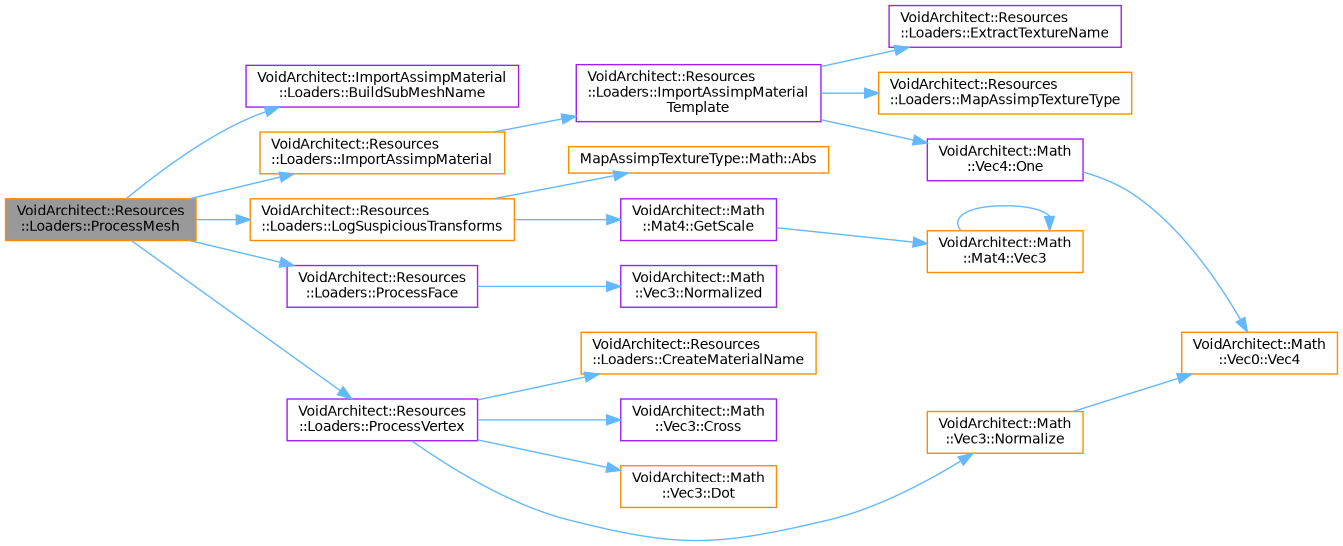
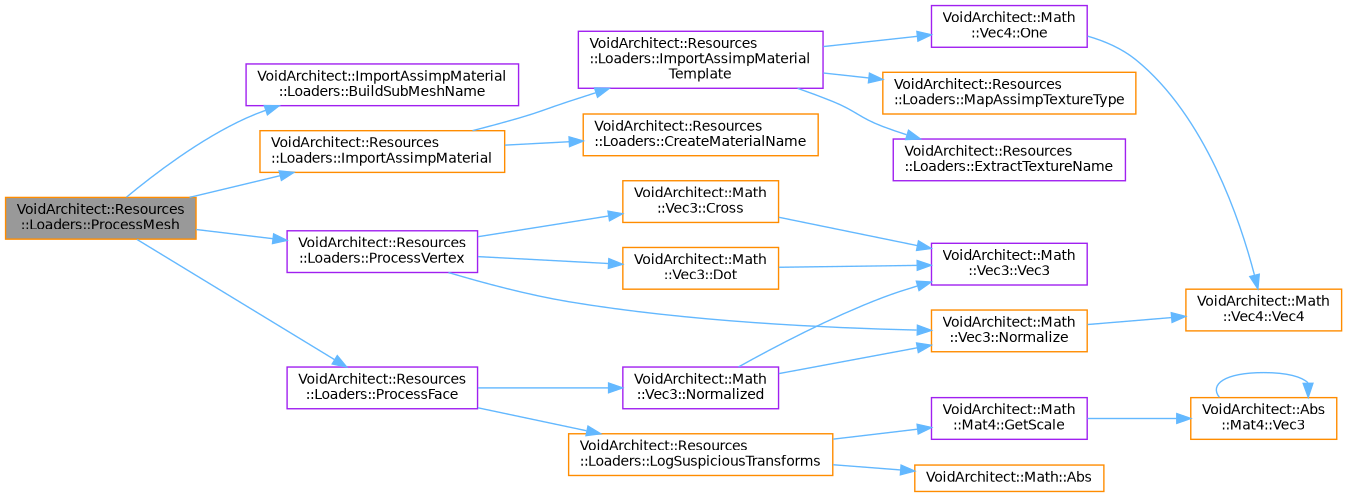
  digraph {
    rankdir=LR
    node [color=darkorange fillcolor=white fontname=Helvetica fontsize=10 shape=box style=filled]
    edge [color=steelblue1 fontname=Helvetica fontsize=10 labelfontname=Helvetica labelfontsize=10 style=solid]
    n1 [fillcolor=grey60 fontcolor=black height=0.2 label="VoidArchitect::Resources\l::Loaders::ProcessMesh" width=0.4]
    n2 [color=purple height=0.2 label="VoidArchitect::ImportAssimpMaterial\l::Loaders::BuildSubMeshName" width=0.4]
    n3 [height=0.2 label="VoidArchitect::Resources\l::Loaders::ImportAssimpMaterial" width=0.4]
    n4 [height=0.2 label="VoidArchitect::Resources\l::Loaders::LogSuspiciousTransforms" width=0.4]
    n5 [color=purple height=0.2 label="VoidArchitect::Resources\l::Loaders::ProcessFace" width=0.4]
    n6 [color=purple height=0.2 label="VoidArchitect::Resources\l::Loaders::ProcessVertex" width=0.4]
    n7 [height=0.2 label="VoidArchitect::Resources\l::Loaders::CreateMaterialName" width=0.4]
    n8 [color=purple height=0.2 label="VoidArchitect::Resources\l::Loaders::ImportAssimpMaterial\lTemplate" width=0.4]
-   n9 [height=0.2 label="MapAssimpTextureType::Math::Abs" width=0.4]
+   n9 [height=0.2 label="VoidArchitect::Math::Abs" width=0.4]
    n10 [color=purple height=0.2 label="VoidArchitect::Math\l::Mat4::GetScale" width=0.4]
    n11 [color=purple height=0.2 label="VoidArchitect::Math\l::Vec3::Normalized" width=0.4]
-   n12 [color=purple height=0.2 label="VoidArchitect::Math\l::Vec3::Cross" width=0.4]
+   n12 [height=0.2 label="VoidArchitect::Math\l::Vec3::Cross" width=0.4]
    n13 [height=0.2 label="VoidArchitect::Math\l::Vec3::Dot" width=0.4]
    n14 [height=0.2 label="VoidArchitect::Math\l::Vec3::Normalize" width=0.4]
    n15 [color=purple height=0.2 label="VoidArchitect::Resources\l::Loaders::ExtractTextureName" width=0.4]
    n16 [height=0.2 label="VoidArchitect::Resources\l::Loaders::MapAssimpTextureType" width=0.4]
    n17 [color=purple height=0.2 label="VoidArchitect::Math\l::Vec4::One" width=0.4]
-   n18 [height=0.2 label="VoidArchitect::Math\l::Vec0::Vec4" width=0.4]
-   n19 [height=0.2 label="VoidArchitect::Math\l::Mat4::Vec3" width=0.4]
+   n18 [height=0.2 label="VoidArchitect::Math\l::Vec4::Vec4" width=0.4]
+   n19 [height=0.2 label="VoidArchitect::Abs\l::Mat4::Vec3" width=0.4]
+   n20 [color=purple height=0.2 label="VoidArchitect::Math\l::Vec3::Vec3" width=0.4]
    n1 -> n2
    n1 -> n3
-   n1 -> n4
+   n5 -> n4
    n1 -> n5
    n1 -> n6
-   n6 -> n7
+   n3 -> n7
    n3 -> n8
    n4 -> n9
    n4 -> n10
    n5 -> n11
    n6 -> n12
    n6 -> n13
    n6 -> n14
    n8 -> n15
    n8 -> n16
    n8 -> n17
    n10 -> n19
+   n11 -> n14
+   n11 -> n20
+   n12 -> n20
+   n13 -> n20
    n14 -> n18
    n17 -> n18
    n19 -> n19
  }
